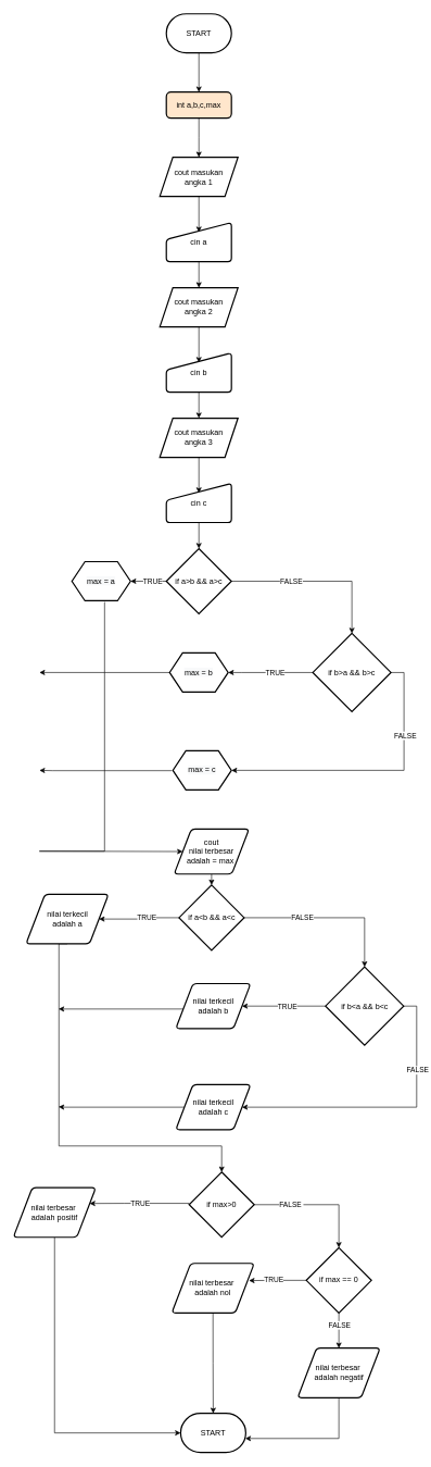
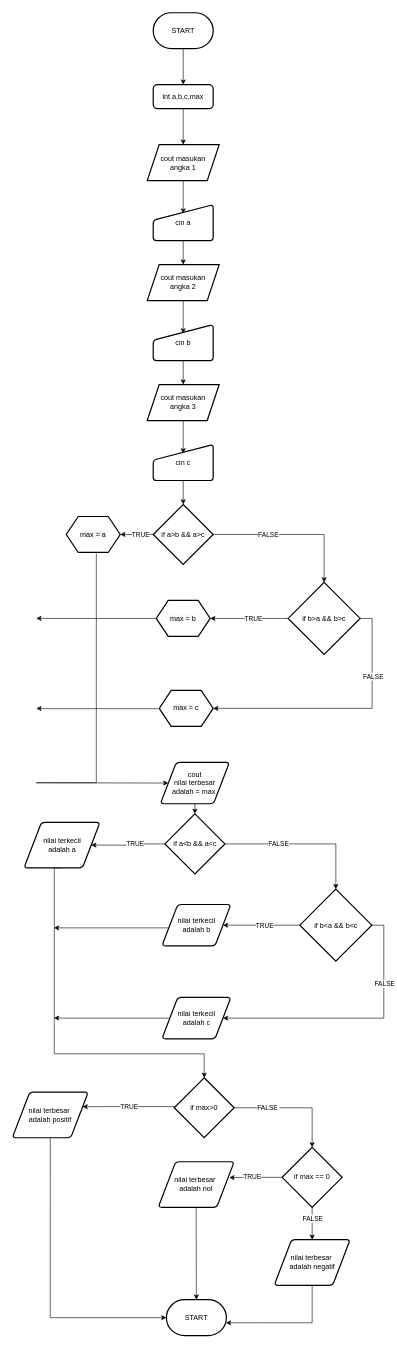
  <mxCell id="0" />
  <mxCell id="1" parent="0" />
  <mxCell id="2" style="edgeStyle=orthogonalEdgeStyle;rounded=0;orthogonalLoop=1;jettySize=auto;html=1;exitX=0.5;exitY=1;exitDx=0;exitDy=0;exitPerimeter=0;entryX=0.5;entryY=0;entryDx=0;entryDy=0;" parent="1" source="3" target="63" edge="1"><mxGeometry relative="1" as="geometry"><mxPoint x="305" y="120" as="targetPoint" /></mxGeometry></mxCell>
  <mxCell id="3" value="START" style="strokeWidth=2;html=1;shape=mxgraph.flowchart.terminator;whiteSpace=wrap;" parent="1" vertex="1"><mxGeometry x="255" y="20" width="100" height="60" as="geometry" /></mxCell>
  <mxCell id="4" style="edgeStyle=orthogonalEdgeStyle;rounded=0;orthogonalLoop=1;jettySize=auto;html=1;exitX=0.5;exitY=1;exitDx=0;exitDy=0;" parent="1" source="63" edge="1"><mxGeometry relative="1" as="geometry"><mxPoint x="305" y="240" as="targetPoint" /><mxPoint x="305" y="200" as="sourcePoint" /></mxGeometry></mxCell>
  <mxCell id="5" style="edgeStyle=orthogonalEdgeStyle;rounded=0;orthogonalLoop=1;jettySize=auto;html=1;exitX=0.5;exitY=1;exitDx=0;exitDy=0;entryX=0.5;entryY=0.247;entryDx=0;entryDy=0;entryPerimeter=0;" parent="1" source="6" target="8" edge="1"><mxGeometry relative="1" as="geometry" /></mxCell>
  <mxCell id="6" value="cout masukan &lt;br&gt;angka 1" style="shape=parallelogram;perimeter=parallelogramPerimeter;whiteSpace=wrap;html=1;fixedSize=1;strokeWidth=2;" parent="1" vertex="1"><mxGeometry x="245" y="240" width="120" height="60" as="geometry" /></mxCell>
  <mxCell id="7" style="edgeStyle=orthogonalEdgeStyle;rounded=0;orthogonalLoop=1;jettySize=auto;html=1;exitX=0.5;exitY=1;exitDx=0;exitDy=0;entryX=0.5;entryY=0;entryDx=0;entryDy=0;" parent="1" source="8" target="22" edge="1"><mxGeometry relative="1" as="geometry" /></mxCell>
  <mxCell id="8" value="cin a" style="html=1;strokeWidth=2;shape=manualInput;whiteSpace=wrap;rounded=1;size=26;arcSize=11;" parent="1" vertex="1"><mxGeometry x="255" y="340" width="100" height="60" as="geometry" /></mxCell>
  <mxCell id="9" style="edgeStyle=orthogonalEdgeStyle;rounded=0;orthogonalLoop=1;jettySize=auto;html=1;exitX=0;exitY=0.5;exitDx=0;exitDy=0;exitPerimeter=0;entryX=1;entryY=0.5;entryDx=0;entryDy=0;" parent="1" source="13" target="64" edge="1"><mxGeometry relative="1" as="geometry"><mxPoint x="132.103" y="892" as="targetPoint" /></mxGeometry></mxCell>
  <mxCell id="10" value="TRUE" style="edgeLabel;html=1;align=center;verticalAlign=middle;resizable=0;points=[];" parent="9" vertex="1" connectable="0"><mxGeometry x="-0.203" y="-1" relative="1" as="geometry"><mxPoint as="offset" /></mxGeometry></mxCell>
  <mxCell id="11" style="edgeStyle=orthogonalEdgeStyle;rounded=0;orthogonalLoop=1;jettySize=auto;html=1;exitX=1;exitY=0.5;exitDx=0;exitDy=0;exitPerimeter=0;entryX=0.5;entryY=0;entryDx=0;entryDy=0;entryPerimeter=0;" parent="1" source="13" target="19" edge="1"><mxGeometry relative="1" as="geometry" /></mxCell>
  <mxCell id="12" value="FALSE" style="edgeLabel;html=1;align=center;verticalAlign=middle;resizable=0;points=[];" parent="11" vertex="1" connectable="0"><mxGeometry x="-0.314" y="1" relative="1" as="geometry"><mxPoint as="offset" /></mxGeometry></mxCell>
  <mxCell id="13" value="if a&amp;gt;b &amp;amp;&amp;amp; a&amp;gt;c" style="strokeWidth=2;html=1;shape=mxgraph.flowchart.decision;whiteSpace=wrap;" parent="1" vertex="1"><mxGeometry x="255" y="840" width="100" height="100" as="geometry" /></mxCell>
  <mxCell id="14" style="edgeStyle=orthogonalEdgeStyle;rounded=0;orthogonalLoop=1;jettySize=auto;html=1;exitX=0.557;exitY=1.031;exitDx=0;exitDy=0;entryX=0;entryY=0.5;entryDx=0;entryDy=0;exitPerimeter=0;" parent="1" source="64" target="66" edge="1"><mxGeometry relative="1" as="geometry"><Array as="points"><mxPoint x="60" y="1304" /><mxPoint x="110" y="1304" /></Array><mxPoint x="320" y="1380" as="targetPoint" /><mxPoint x="83.335" y="930" as="sourcePoint" /></mxGeometry></mxCell>
  <mxCell id="15" style="edgeStyle=orthogonalEdgeStyle;rounded=0;orthogonalLoop=1;jettySize=auto;html=1;exitX=0;exitY=0.5;exitDx=0;exitDy=0;exitPerimeter=0;entryX=1;entryY=0.5;entryDx=0;entryDy=0;" parent="1" source="19" target="68" edge="1"><mxGeometry relative="1" as="geometry"><mxPoint x="351.762" y="1025.533" as="targetPoint" /><Array as="points"><mxPoint x="370" y="1030" /><mxPoint x="370" y="1030" /></Array></mxGeometry></mxCell>
  <mxCell id="16" value="TRUE" style="edgeLabel;html=1;align=center;verticalAlign=middle;resizable=0;points=[];" parent="15" vertex="1" connectable="0"><mxGeometry x="-0.086" y="2" relative="1" as="geometry"><mxPoint y="-2" as="offset" /></mxGeometry></mxCell>
  <mxCell id="17" style="edgeStyle=orthogonalEdgeStyle;rounded=0;orthogonalLoop=1;jettySize=auto;html=1;exitX=1;exitY=0.5;exitDx=0;exitDy=0;exitPerimeter=0;entryX=1;entryY=0.5;entryDx=0;entryDy=0;" parent="1" source="19" target="69" edge="1"><mxGeometry relative="1" as="geometry"><mxPoint x="351.775" y="1180.5" as="targetPoint" /><Array as="points"><mxPoint x="620" y="1030" /><mxPoint x="620" y="1180" /></Array></mxGeometry></mxCell>
  <mxCell id="18" value="FALSE" style="edgeLabel;html=1;align=center;verticalAlign=middle;resizable=0;points=[];" parent="17" vertex="1" connectable="0"><mxGeometry x="-0.467" y="1" relative="1" as="geometry"><mxPoint as="offset" /></mxGeometry></mxCell>
  <mxCell id="19" value="if b&amp;gt;a &amp;amp;&amp;amp; b&amp;gt;c" style="strokeWidth=2;html=1;shape=mxgraph.flowchart.decision;whiteSpace=wrap;" parent="1" vertex="1"><mxGeometry x="480" y="970" width="120" height="120" as="geometry" /></mxCell>
  <mxCell id="20" style="edgeStyle=orthogonalEdgeStyle;rounded=0;orthogonalLoop=1;jettySize=auto;html=1;exitX=0;exitY=0.5;exitDx=0;exitDy=0;" parent="1" edge="1"><mxGeometry relative="1" as="geometry"><mxPoint x="60" y="1180" as="targetPoint" /><Array as="points"><mxPoint x="80" y="1180" /></Array><mxPoint x="263.225" y="1180.5" as="sourcePoint" /></mxGeometry></mxCell>
  <mxCell id="21" style="edgeStyle=orthogonalEdgeStyle;rounded=0;orthogonalLoop=1;jettySize=auto;html=1;exitX=0.5;exitY=1;exitDx=0;exitDy=0;entryX=0.5;entryY=0.247;entryDx=0;entryDy=0;entryPerimeter=0;" parent="1" source="22" target="24" edge="1"><mxGeometry relative="1" as="geometry" /></mxCell>
  <mxCell id="22" value="cout masukan &lt;br&gt;angka 2" style="shape=parallelogram;perimeter=parallelogramPerimeter;whiteSpace=wrap;html=1;fixedSize=1;strokeWidth=2;" parent="1" vertex="1"><mxGeometry x="245" y="440" width="120" height="60" as="geometry" /></mxCell>
  <mxCell id="23" style="edgeStyle=orthogonalEdgeStyle;rounded=0;orthogonalLoop=1;jettySize=auto;html=1;exitX=0.5;exitY=1;exitDx=0;exitDy=0;entryX=0.5;entryY=0;entryDx=0;entryDy=0;" parent="1" source="24" target="26" edge="1"><mxGeometry relative="1" as="geometry" /></mxCell>
  <mxCell id="24" value="cin b" style="html=1;strokeWidth=2;shape=manualInput;whiteSpace=wrap;rounded=1;size=26;arcSize=11;" parent="1" vertex="1"><mxGeometry x="255" y="540" width="100" height="60" as="geometry" /></mxCell>
  <mxCell id="25" style="edgeStyle=orthogonalEdgeStyle;rounded=0;orthogonalLoop=1;jettySize=auto;html=1;exitX=0.5;exitY=1;exitDx=0;exitDy=0;entryX=0.5;entryY=0.247;entryDx=0;entryDy=0;entryPerimeter=0;" parent="1" source="26" target="28" edge="1"><mxGeometry relative="1" as="geometry" /></mxCell>
  <mxCell id="26" value="cout masukan &lt;br&gt;angka 3" style="shape=parallelogram;perimeter=parallelogramPerimeter;whiteSpace=wrap;html=1;fixedSize=1;strokeWidth=2;" parent="1" vertex="1"><mxGeometry x="245" y="640" width="120" height="60" as="geometry" /></mxCell>
  <mxCell id="27" style="edgeStyle=orthogonalEdgeStyle;rounded=0;orthogonalLoop=1;jettySize=auto;html=1;exitX=0.5;exitY=1;exitDx=0;exitDy=0;" parent="1" source="28" target="13" edge="1"><mxGeometry relative="1" as="geometry"><mxPoint x="320" y="800" as="sourcePoint" /></mxGeometry></mxCell>
  <mxCell id="28" value="cin c" style="html=1;strokeWidth=2;shape=manualInput;whiteSpace=wrap;rounded=1;size=26;arcSize=11;" parent="1" vertex="1"><mxGeometry x="255" y="740" width="100" height="60" as="geometry" /></mxCell>
  <mxCell id="29" style="edgeStyle=orthogonalEdgeStyle;rounded=0;orthogonalLoop=1;jettySize=auto;html=1;exitX=0;exitY=0.5;exitDx=0;exitDy=0;exitPerimeter=0;" parent="1" source="33" target="35" edge="1"><mxGeometry relative="1" as="geometry" /></mxCell>
  <mxCell id="30" value="TRUE" style="edgeLabel;html=1;align=center;verticalAlign=middle;resizable=0;points=[];" parent="29" vertex="1" connectable="0"><mxGeometry x="-0.203" y="-1" relative="1" as="geometry"><mxPoint as="offset" /></mxGeometry></mxCell>
  <mxCell id="31" style="edgeStyle=orthogonalEdgeStyle;rounded=0;orthogonalLoop=1;jettySize=auto;html=1;exitX=1;exitY=0.5;exitDx=0;exitDy=0;exitPerimeter=0;entryX=0.5;entryY=0;entryDx=0;entryDy=0;entryPerimeter=0;" parent="1" source="33" target="40" edge="1"><mxGeometry relative="1" as="geometry" /></mxCell>
  <mxCell id="32" value="FALSE" style="edgeLabel;html=1;align=center;verticalAlign=middle;resizable=0;points=[];" parent="31" vertex="1" connectable="0"><mxGeometry x="-0.314" y="1" relative="1" as="geometry"><mxPoint as="offset" /></mxGeometry></mxCell>
  <mxCell id="33" value="if a&amp;lt;b &amp;amp;&amp;amp; a&amp;lt;c" style="strokeWidth=2;html=1;shape=mxgraph.flowchart.decision;whiteSpace=wrap;" parent="1" vertex="1"><mxGeometry x="274.5" y="1356" width="100" height="100" as="geometry" /></mxCell>
  <mxCell id="34" style="edgeStyle=orthogonalEdgeStyle;rounded=0;orthogonalLoop=1;jettySize=auto;html=1;exitX=0.5;exitY=1;exitDx=0;exitDy=0;" parent="1" source="35" target="50" edge="1"><mxGeometry relative="1" as="geometry"><Array as="points"><mxPoint x="90" y="1446" /><mxPoint x="90" y="1756" /><mxPoint x="340" y="1756" /></Array><mxPoint x="339.3" y="1854.1" as="targetPoint" /></mxGeometry></mxCell>
  <mxCell id="35" value="nilai terkecil&lt;br&gt;adalah a" style="shape=parallelogram;html=1;strokeWidth=2;perimeter=parallelogramPerimeter;whiteSpace=wrap;rounded=1;arcSize=12;size=0.23;" parent="1" vertex="1"><mxGeometry x="39.5" y="1370" width="126.67" height="76" as="geometry" /></mxCell>
  <mxCell id="36" style="edgeStyle=orthogonalEdgeStyle;rounded=0;orthogonalLoop=1;jettySize=auto;html=1;exitX=0;exitY=0.5;exitDx=0;exitDy=0;exitPerimeter=0;" parent="1" source="40" target="42" edge="1"><mxGeometry relative="1" as="geometry"><Array as="points"><mxPoint x="499.5" y="1542" /></Array></mxGeometry></mxCell>
  <mxCell id="37" value="TRUE" style="edgeLabel;html=1;align=center;verticalAlign=middle;resizable=0;points=[];" parent="36" vertex="1" connectable="0"><mxGeometry x="-0.086" y="2" relative="1" as="geometry"><mxPoint y="-2" as="offset" /></mxGeometry></mxCell>
  <mxCell id="38" style="edgeStyle=orthogonalEdgeStyle;rounded=0;orthogonalLoop=1;jettySize=auto;html=1;exitX=1;exitY=0.5;exitDx=0;exitDy=0;exitPerimeter=0;entryX=1;entryY=0.5;entryDx=0;entryDy=0;" parent="1" source="40" target="44" edge="1"><mxGeometry relative="1" as="geometry"><mxPoint x="554.5" y="1646" as="targetPoint" /><Array as="points"><mxPoint x="639.5" y="1546" /><mxPoint x="639.5" y="1696" /><mxPoint x="379.5" y="1696" /></Array></mxGeometry></mxCell>
  <mxCell id="39" value="FALSE" style="edgeLabel;html=1;align=center;verticalAlign=middle;resizable=0;points=[];" parent="38" vertex="1" connectable="0"><mxGeometry x="-0.467" y="1" relative="1" as="geometry"><mxPoint as="offset" /></mxGeometry></mxCell>
  <mxCell id="40" value="if b&amp;lt;a &amp;amp;&amp;amp; b&amp;lt;c" style="strokeWidth=2;html=1;shape=mxgraph.flowchart.decision;whiteSpace=wrap;" parent="1" vertex="1"><mxGeometry x="499.5" y="1481.5" width="120" height="120" as="geometry" /></mxCell>
  <mxCell id="41" style="edgeStyle=orthogonalEdgeStyle;rounded=0;orthogonalLoop=1;jettySize=auto;html=1;exitX=0;exitY=0.5;exitDx=0;exitDy=0;" parent="1" source="42" edge="1"><mxGeometry relative="1" as="geometry"><mxPoint x="89.5" y="1546" as="targetPoint" /><Array as="points"><mxPoint x="282.5" y="1546" /></Array></mxGeometry></mxCell>
  <mxCell id="42" value="nilai terkecil&lt;br&gt;adalah b" style="shape=parallelogram;html=1;strokeWidth=2;perimeter=parallelogramPerimeter;whiteSpace=wrap;rounded=1;arcSize=12;size=0.23;" parent="1" vertex="1"><mxGeometry x="269.5" y="1507" width="115" height="69" as="geometry" /></mxCell>
  <mxCell id="43" style="edgeStyle=orthogonalEdgeStyle;rounded=0;orthogonalLoop=1;jettySize=auto;html=1;exitX=0;exitY=0.5;exitDx=0;exitDy=0;" parent="1" source="44" edge="1"><mxGeometry relative="1" as="geometry"><mxPoint x="89.5" y="1696" as="targetPoint" /><Array as="points"><mxPoint x="99.5" y="1696" /></Array></mxGeometry></mxCell>
  <mxCell id="44" value="nilai terkecil&lt;br&gt;adalah c" style="shape=parallelogram;html=1;strokeWidth=2;perimeter=parallelogramPerimeter;whiteSpace=wrap;rounded=1;arcSize=12;size=0.23;" parent="1" vertex="1"><mxGeometry x="269.5" y="1662" width="115" height="69" as="geometry" /></mxCell>
  <mxCell id="45" style="edgeStyle=orthogonalEdgeStyle;rounded=0;orthogonalLoop=1;jettySize=auto;html=1;exitX=1;exitY=0.5;exitDx=0;exitDy=0;exitPerimeter=0;entryX=0.5;entryY=0;entryDx=0;entryDy=0;entryPerimeter=0;" parent="1" source="50" target="55" edge="1"><mxGeometry relative="1" as="geometry" /></mxCell>
  <mxCell id="46" value="FALSE&amp;nbsp;" style="edgeLabel;html=1;align=center;verticalAlign=middle;resizable=0;points=[];" parent="45" vertex="1" connectable="0"><mxGeometry x="-0.431" relative="1" as="geometry"><mxPoint as="offset" /></mxGeometry></mxCell>
  <mxCell id="47" style="edgeStyle=orthogonalEdgeStyle;rounded=0;orthogonalLoop=1;jettySize=auto;html=1;exitX=0;exitY=0.5;exitDx=0;exitDy=0;exitPerimeter=0;entryX=0.925;entryY=0.318;entryDx=0;entryDy=0;entryPerimeter=0;" parent="1" source="50" target="57" edge="1"><mxGeometry relative="1" as="geometry"><Array as="points"><mxPoint x="290" y="1844" /><mxPoint x="190" y="1844" /></Array></mxGeometry></mxCell>
  <mxCell id="48" value="TRUE" style="edgeLabel;html=1;align=center;verticalAlign=middle;resizable=0;points=[];" parent="47" vertex="1" connectable="0"><mxGeometry x="0.005" relative="1" as="geometry"><mxPoint as="offset" /></mxGeometry></mxCell>
  <mxCell id="49" style="edgeStyle=orthogonalEdgeStyle;rounded=0;orthogonalLoop=1;jettySize=auto;html=1;exitX=0.5;exitY=1;exitDx=0;exitDy=0;exitPerimeter=0;" parent="1" source="50" edge="1"><mxGeometry relative="1" as="geometry"><mxPoint x="340" y="1896.138" as="targetPoint" /></mxGeometry></mxCell>
  <mxCell id="50" value="if&amp;nbsp;max&amp;gt;0" style="strokeWidth=2;html=1;shape=mxgraph.flowchart.decision;whiteSpace=wrap;" parent="1" vertex="1"><mxGeometry x="290" y="1796" width="100" height="100" as="geometry" /></mxCell>
  <mxCell id="51" style="edgeStyle=orthogonalEdgeStyle;rounded=0;orthogonalLoop=1;jettySize=auto;html=1;exitX=0;exitY=0.5;exitDx=0;exitDy=0;exitPerimeter=0;entryX=0.936;entryY=0.347;entryDx=0;entryDy=0;entryPerimeter=0;" parent="1" source="55" target="59" edge="1"><mxGeometry relative="1" as="geometry" /></mxCell>
  <mxCell id="52" value="TRUE" style="edgeLabel;html=1;align=center;verticalAlign=middle;resizable=0;points=[];" parent="51" vertex="1" connectable="0"><mxGeometry x="0.144" y="-1" relative="1" as="geometry"><mxPoint as="offset" /></mxGeometry></mxCell>
  <mxCell id="53" style="edgeStyle=orthogonalEdgeStyle;rounded=0;orthogonalLoop=1;jettySize=auto;html=1;exitX=0.5;exitY=1;exitDx=0;exitDy=0;exitPerimeter=0;entryX=0.5;entryY=0;entryDx=0;entryDy=0;" parent="1" source="55" target="61" edge="1"><mxGeometry relative="1" as="geometry" /></mxCell>
  <mxCell id="54" value="FALSE" style="edgeLabel;html=1;align=center;verticalAlign=middle;resizable=0;points=[];" parent="53" vertex="1" connectable="0"><mxGeometry x="-0.348" y="1" relative="1" as="geometry"><mxPoint as="offset" /></mxGeometry></mxCell>
  <mxCell id="55" value="if&amp;nbsp;max == 0" style="strokeWidth=2;html=1;shape=mxgraph.flowchart.decision;whiteSpace=wrap;" parent="1" vertex="1"><mxGeometry x="470" y="1912" width="100" height="100" as="geometry" /></mxCell>
  <mxCell id="56" style="edgeStyle=orthogonalEdgeStyle;rounded=0;orthogonalLoop=1;jettySize=auto;html=1;exitX=0.5;exitY=1;exitDx=0;exitDy=0;entryX=0;entryY=0.5;entryDx=0;entryDy=0;entryPerimeter=0;" parent="1" source="57" target="62" edge="1"><mxGeometry relative="1" as="geometry" /></mxCell>
  <mxCell id="57" value="nilai terbesar&amp;nbsp;&lt;br&gt;adalah positif" style="shape=parallelogram;html=1;strokeWidth=2;perimeter=parallelogramPerimeter;whiteSpace=wrap;rounded=1;arcSize=12;size=0.23;" parent="1" vertex="1"><mxGeometry x="20" y="1820" width="126.67" height="76" as="geometry" /></mxCell>
  <mxCell id="58" style="edgeStyle=orthogonalEdgeStyle;rounded=0;orthogonalLoop=1;jettySize=auto;html=1;exitX=0.5;exitY=1;exitDx=0;exitDy=0;entryX=0.5;entryY=0;entryDx=0;entryDy=0;entryPerimeter=0;" parent="1" source="59" target="62" edge="1"><mxGeometry relative="1" as="geometry" /></mxCell>
  <mxCell id="59" value="nilai terbesar&amp;nbsp;&lt;br&gt;adalah nol" style="shape=parallelogram;html=1;strokeWidth=2;perimeter=parallelogramPerimeter;whiteSpace=wrap;rounded=1;arcSize=12;size=0.23;" parent="1" vertex="1"><mxGeometry x="263.33" y="1936" width="126.67" height="76" as="geometry" /></mxCell>
  <mxCell id="60" style="edgeStyle=orthogonalEdgeStyle;rounded=0;orthogonalLoop=1;jettySize=auto;html=1;exitX=0.5;exitY=1;exitDx=0;exitDy=0;entryX=0.992;entryY=0.642;entryDx=0;entryDy=0;entryPerimeter=0;" parent="1" source="61" target="62" edge="1"><mxGeometry relative="1" as="geometry" /></mxCell>
  <mxCell id="61" value="nilai terbesar&amp;nbsp;&lt;br&gt;adalah negatif" style="shape=parallelogram;html=1;strokeWidth=2;perimeter=parallelogramPerimeter;whiteSpace=wrap;rounded=1;arcSize=12;size=0.23;" parent="1" vertex="1"><mxGeometry x="456.66" y="2066" width="126.67" height="76" as="geometry" /></mxCell>
  <mxCell id="62" value="START" style="strokeWidth=2;html=1;shape=mxgraph.flowchart.terminator;whiteSpace=wrap;" parent="1" vertex="1"><mxGeometry x="277" y="2166" width="100" height="60" as="geometry" /></mxCell>
- <mxCell id="63" value="int a,b,c,max" style="rounded=1;whiteSpace=wrap;html=1;absoluteArcSize=1;arcSize=14;strokeWidth=2;fillColor=#ffe6cc;" vertex="1" parent="1"><mxGeometry x="255" y="140" width="100" height="40" as="geometry" /></mxCell>
+ <mxCell id="63" value="int a,b,c,max" style="rounded=1;whiteSpace=wrap;html=1;absoluteArcSize=1;arcSize=14;strokeWidth=2;" vertex="1" parent="1"><mxGeometry x="255" y="140" width="100" height="40" as="geometry" /></mxCell>
  <mxCell id="64" value="&lt;span style=&quot;color: rgb(0, 0, 0); font-family: Helvetica; font-size: 12px; font-style: normal; font-variant-ligatures: normal; font-variant-caps: normal; font-weight: 400; letter-spacing: normal; orphans: 2; text-align: center; text-indent: 0px; text-transform: none; widows: 2; word-spacing: 0px; -webkit-text-stroke-width: 0px; background-color: rgb(248, 249, 250); text-decoration-thickness: initial; text-decoration-style: initial; text-decoration-color: initial; float: none; display: inline !important;&quot;&gt;max = a&lt;/span&gt;" style="shape=hexagon;perimeter=hexagonPerimeter2;whiteSpace=wrap;html=1;fixedSize=1;strokeWidth=2;" vertex="1" parent="1"><mxGeometry x="110" y="860" width="90" height="60" as="geometry" /></mxCell>
  <mxCell id="65" style="edgeStyle=orthogonalEdgeStyle;rounded=0;orthogonalLoop=1;jettySize=auto;html=1;exitX=0.5;exitY=1;exitDx=0;exitDy=0;entryX=0.5;entryY=0;entryDx=0;entryDy=0;entryPerimeter=0;" edge="1" parent="1" source="66" target="33"><mxGeometry relative="1" as="geometry" /></mxCell>
  <mxCell id="66" value="cout&lt;br&gt;nilai terbesar&lt;br&gt;adalah = max&amp;nbsp;" style="shape=parallelogram;html=1;strokeWidth=2;perimeter=parallelogramPerimeter;whiteSpace=wrap;rounded=1;arcSize=12;size=0.23;" vertex="1" parent="1"><mxGeometry x="267" y="1270" width="115" height="69" as="geometry" /></mxCell>
  <mxCell id="67" style="edgeStyle=orthogonalEdgeStyle;rounded=0;orthogonalLoop=1;jettySize=auto;html=1;exitX=0;exitY=0.5;exitDx=0;exitDy=0;" edge="1" parent="1" source="68"><mxGeometry relative="1" as="geometry"><mxPoint x="60" y="1029.935" as="targetPoint" /></mxGeometry></mxCell>
  <mxCell id="68" value="&lt;span style=&quot;color: rgb(0, 0, 0); font-family: Helvetica; font-size: 12px; font-style: normal; font-variant-ligatures: normal; font-variant-caps: normal; font-weight: 400; letter-spacing: normal; orphans: 2; text-align: center; text-indent: 0px; text-transform: none; widows: 2; word-spacing: 0px; -webkit-text-stroke-width: 0px; background-color: rgb(248, 249, 250); text-decoration-thickness: initial; text-decoration-style: initial; text-decoration-color: initial; float: none; display: inline !important;&quot;&gt;max = b&lt;/span&gt;" style="shape=hexagon;perimeter=hexagonPerimeter2;whiteSpace=wrap;html=1;fixedSize=1;strokeWidth=2;" vertex="1" parent="1"><mxGeometry x="260" y="1000" width="90" height="60" as="geometry" /></mxCell>
  <mxCell id="69" value="&lt;span style=&quot;color: rgb(0, 0, 0); font-family: Helvetica; font-size: 12px; font-style: normal; font-variant-ligatures: normal; font-variant-caps: normal; font-weight: 400; letter-spacing: normal; orphans: 2; text-align: center; text-indent: 0px; text-transform: none; widows: 2; word-spacing: 0px; -webkit-text-stroke-width: 0px; background-color: rgb(248, 249, 250); text-decoration-thickness: initial; text-decoration-style: initial; text-decoration-color: initial; float: none; display: inline !important;&quot;&gt;max = c&lt;/span&gt;" style="shape=hexagon;perimeter=hexagonPerimeter2;whiteSpace=wrap;html=1;fixedSize=1;strokeWidth=2;" vertex="1" parent="1"><mxGeometry x="265" y="1150" width="90" height="60" as="geometry" /></mxCell>
